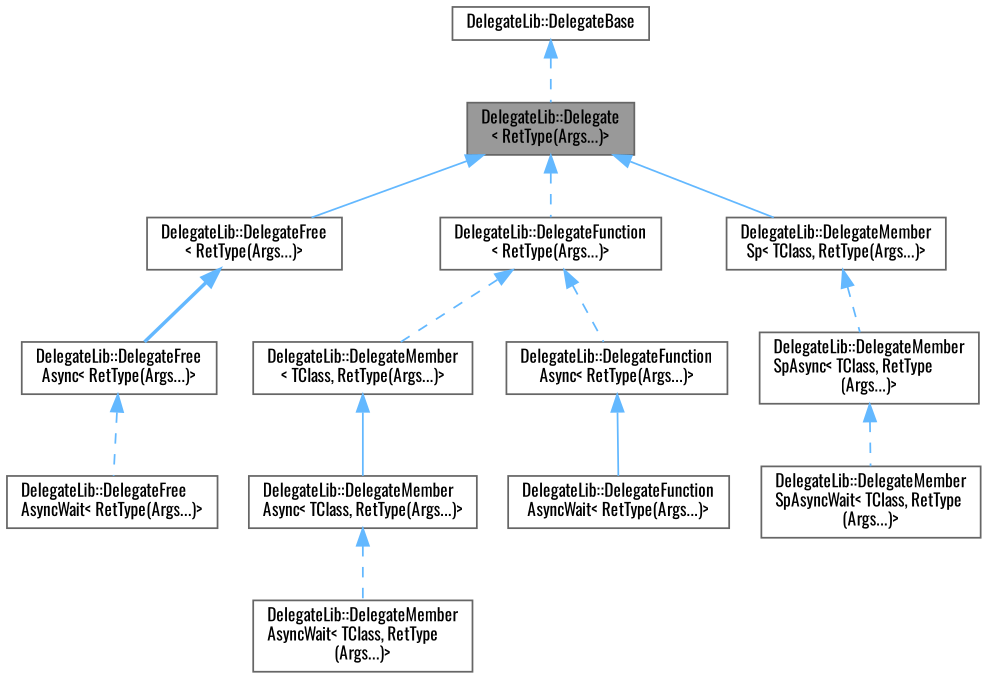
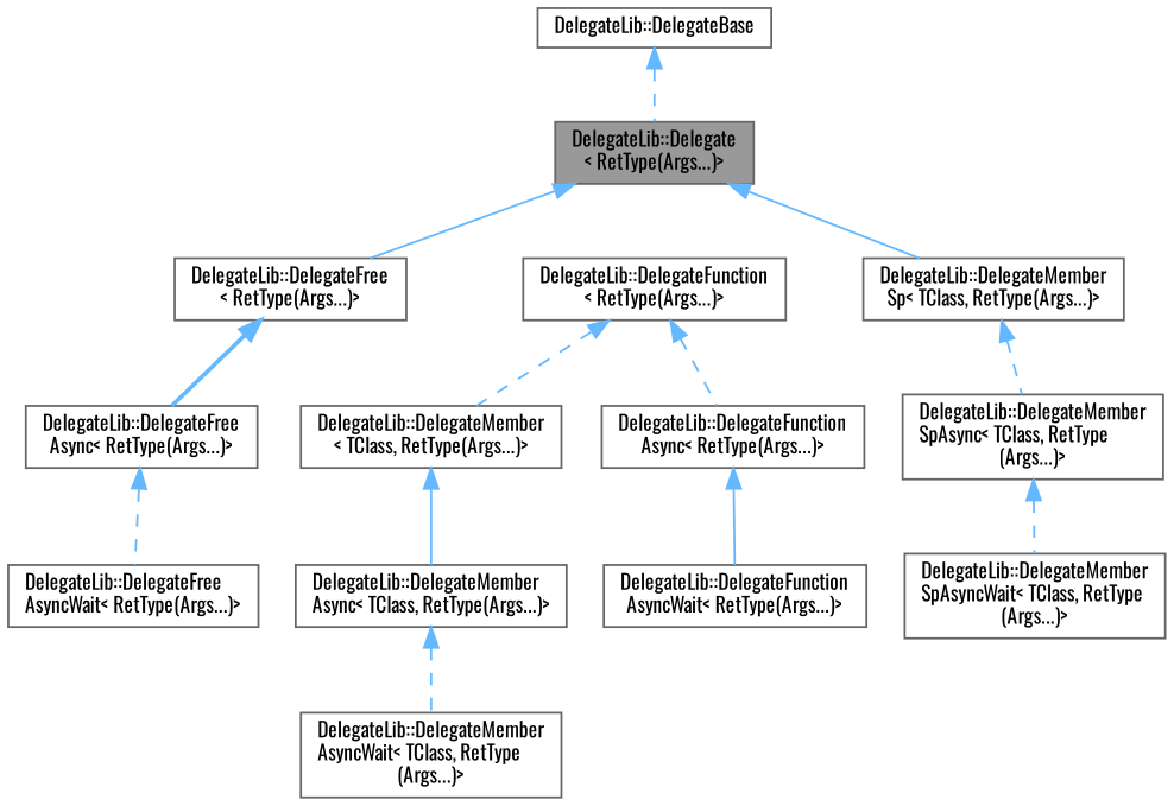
  digraph {
    fontname=Oswald
    rankdir=TB
    node [color=gray40 fillcolor=white fontname=Oswald fontsize=10 shape=box style=filled]
    edge [color=steelblue1 dir=back fontname=Oswald fontsize=10 labelfontname=Helvetica labelfontsize=10 style=dashed]
    n1 [fillcolor=grey60 fontcolor=black height=0.2 label="DelegateLib::Delegate\l\< RetType(Args...)\>" width=0.4]
    n2 [height=0.2 label="DelegateLib::DelegateFree\l\< RetType(Args...)\>" width=0.4]
    n3 [height=0.2 label="DelegateLib::DelegateFunction\l\< RetType(Args...)\>" width=0.4]
    n4 [height=0.2 label="DelegateLib::DelegateMember\lSp\< TClass, RetType(Args...)\>" width=0.4]
    n5 [height=0.2 label="DelegateLib::DelegateFree\lAsync\< RetType(Args...)\>" width=0.4]
    n6 [height=0.2 label="DelegateLib::DelegateMember\l\< TClass, RetType(Args...)\>" width=0.4]
    n7 [height=0.2 label="DelegateLib::DelegateFunction\lAsync\< RetType(Args...)\>" width=0.4]
    n8 [height=0.2 label="DelegateLib::DelegateMember\lAsync\< TClass, RetType(Args...)\>" width=0.4]
    n9 [height=0.2 label="DelegateLib::DelegateMember\lSpAsync\< TClass, RetType\l(Args...)\>" width=0.4]
    n10 [height=0.2 label="DelegateLib::DelegateBase" width=0.4]
    n11 [height=0.2 label="DelegateLib::DelegateFree\lAsyncWait\< RetType(Args...)\>" width=0.4]
    n12 [height=0.2 label="DelegateLib::DelegateFunction\lAsyncWait\< RetType(Args...)\>" width=0.4]
    n13 [height=0.2 label="DelegateLib::DelegateMember\lAsyncWait\< TClass, RetType\l(Args...)\>" width=0.4]
    n14 [height=0.2 label="DelegateLib::DelegateMember\lSpAsyncWait\< TClass, RetType\l(Args...)\>" width=0.4]
    n1 -> n2 [style=solid]
-   n1 -> n3
    n1 -> n4 [style=solid]
    n2 -> n5 [style=bold]
    n3 -> n6
    n3 -> n7
    n4 -> n9
    n5 -> n11
    n6 -> n8 [style=solid]
    n7 -> n12 [style=solid]
    n8 -> n13
    n9 -> n14
    n10 -> n1
  }
